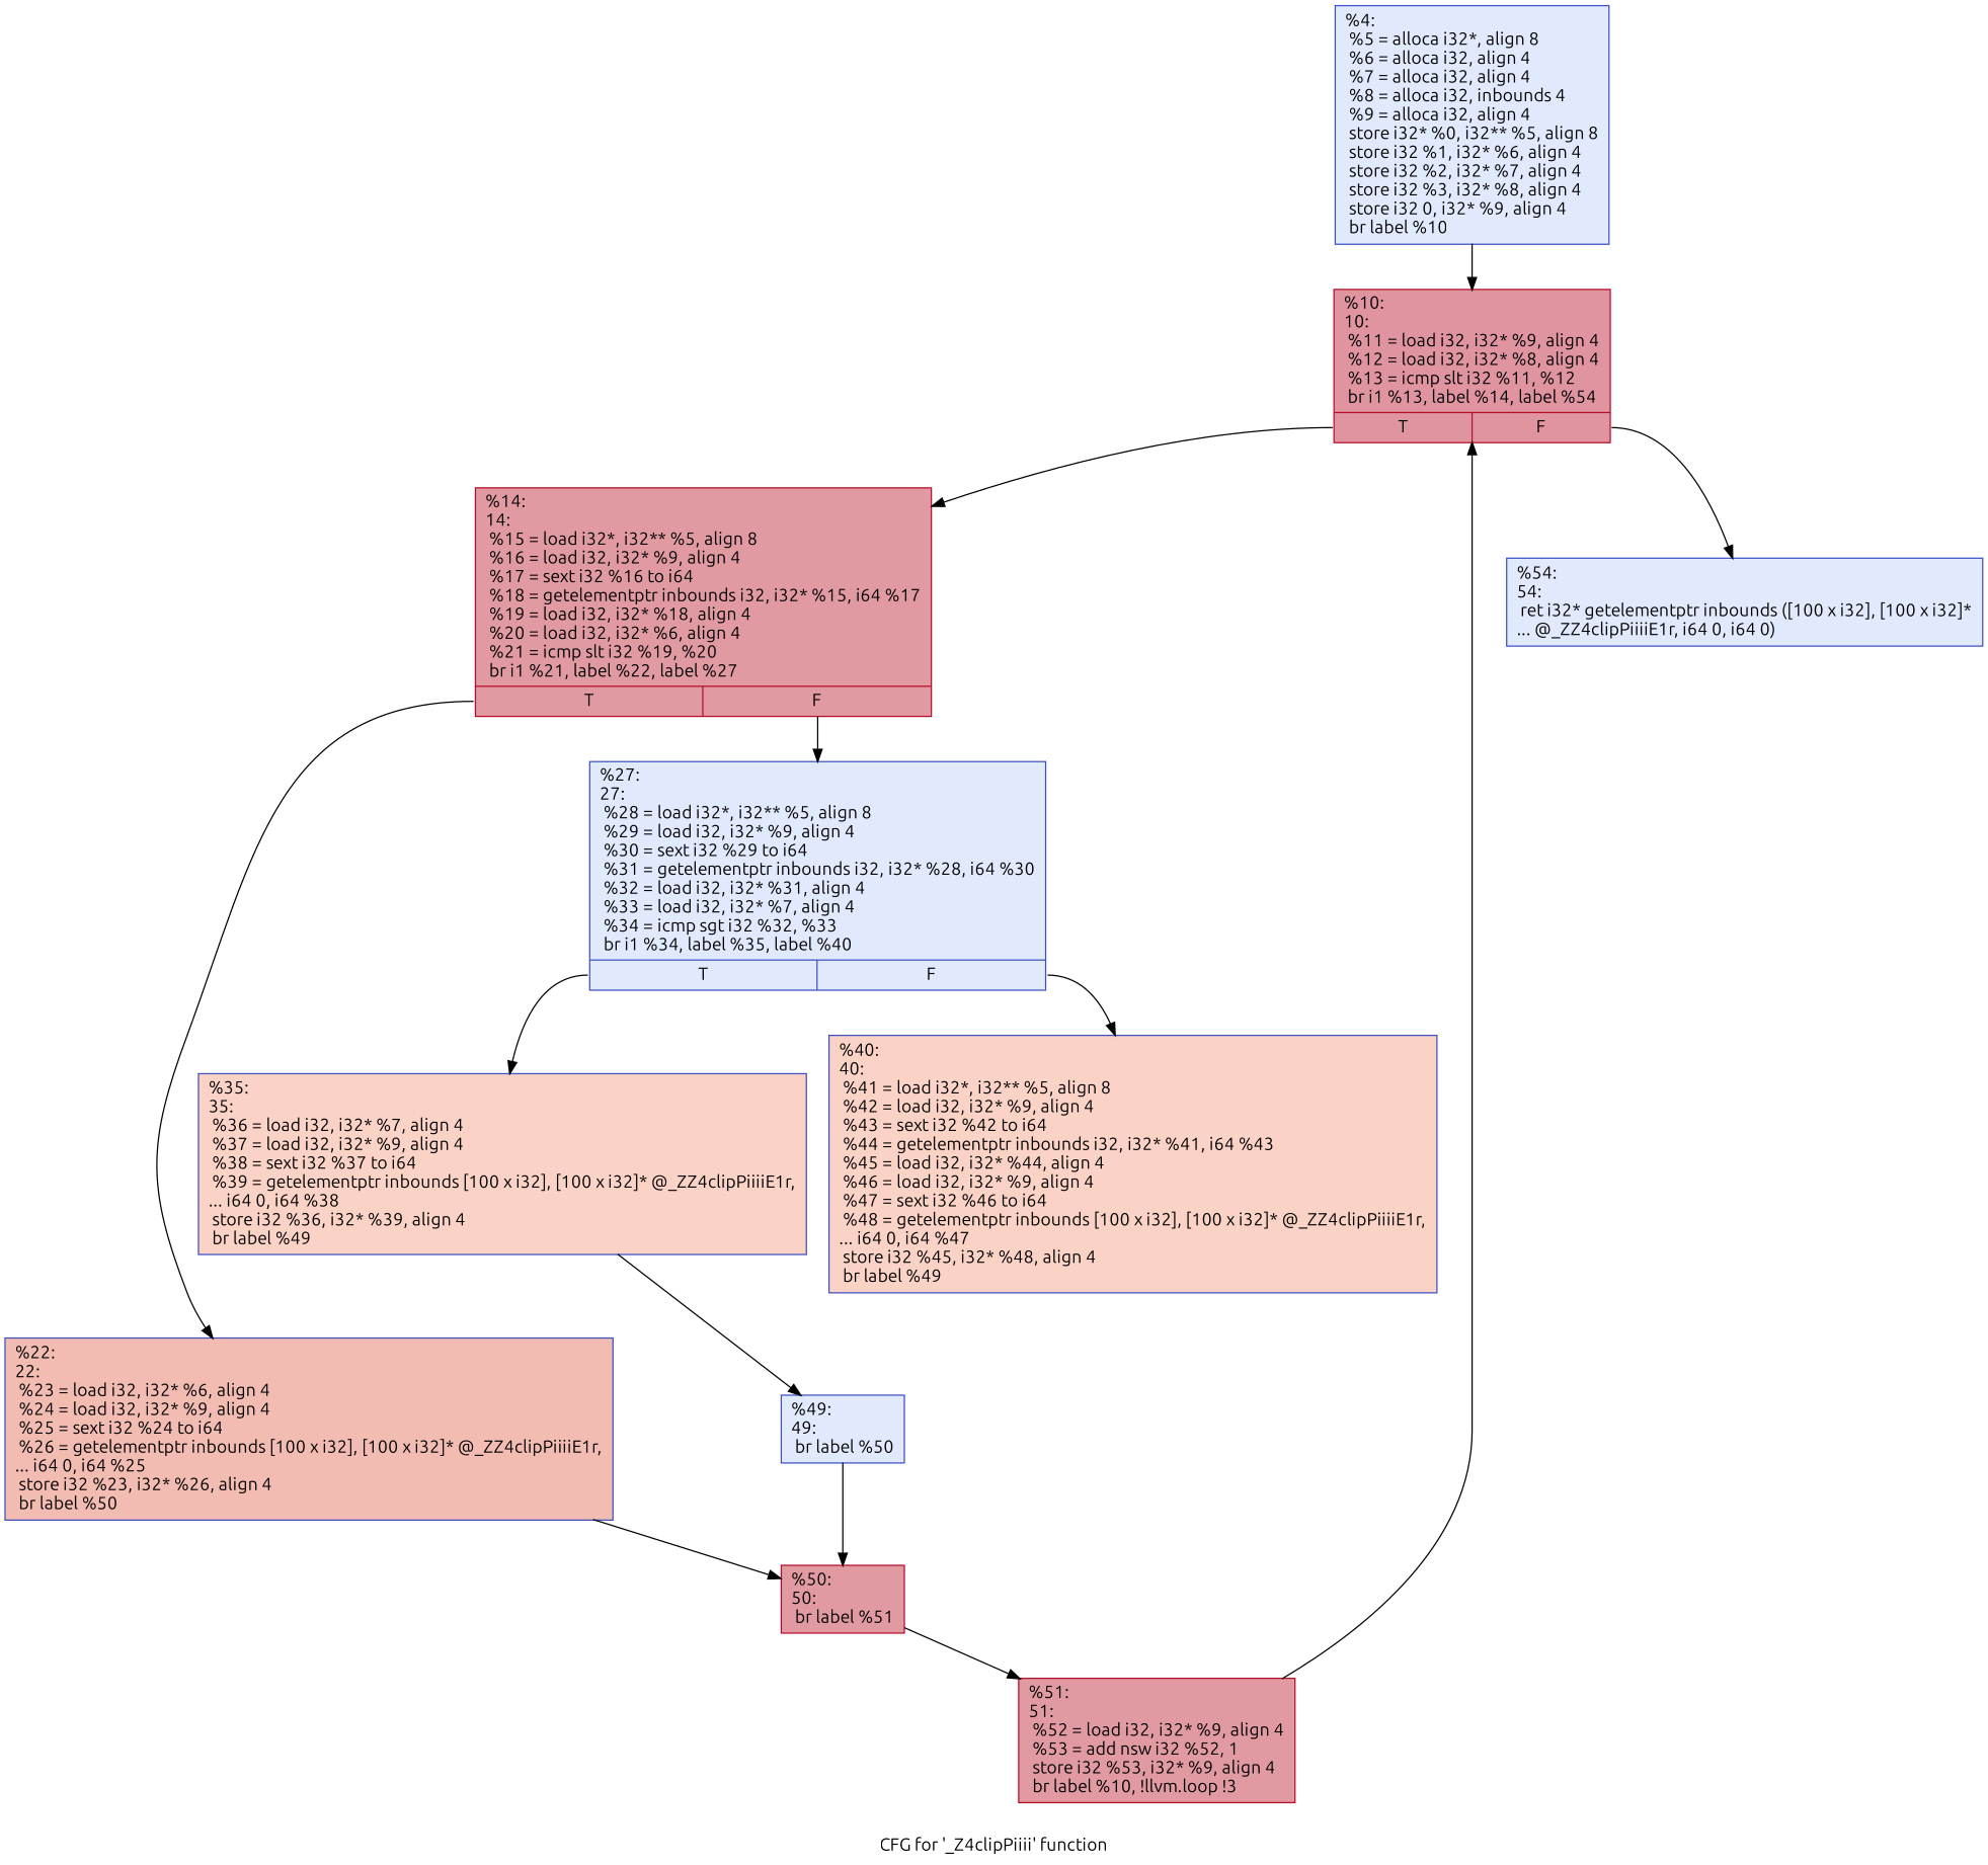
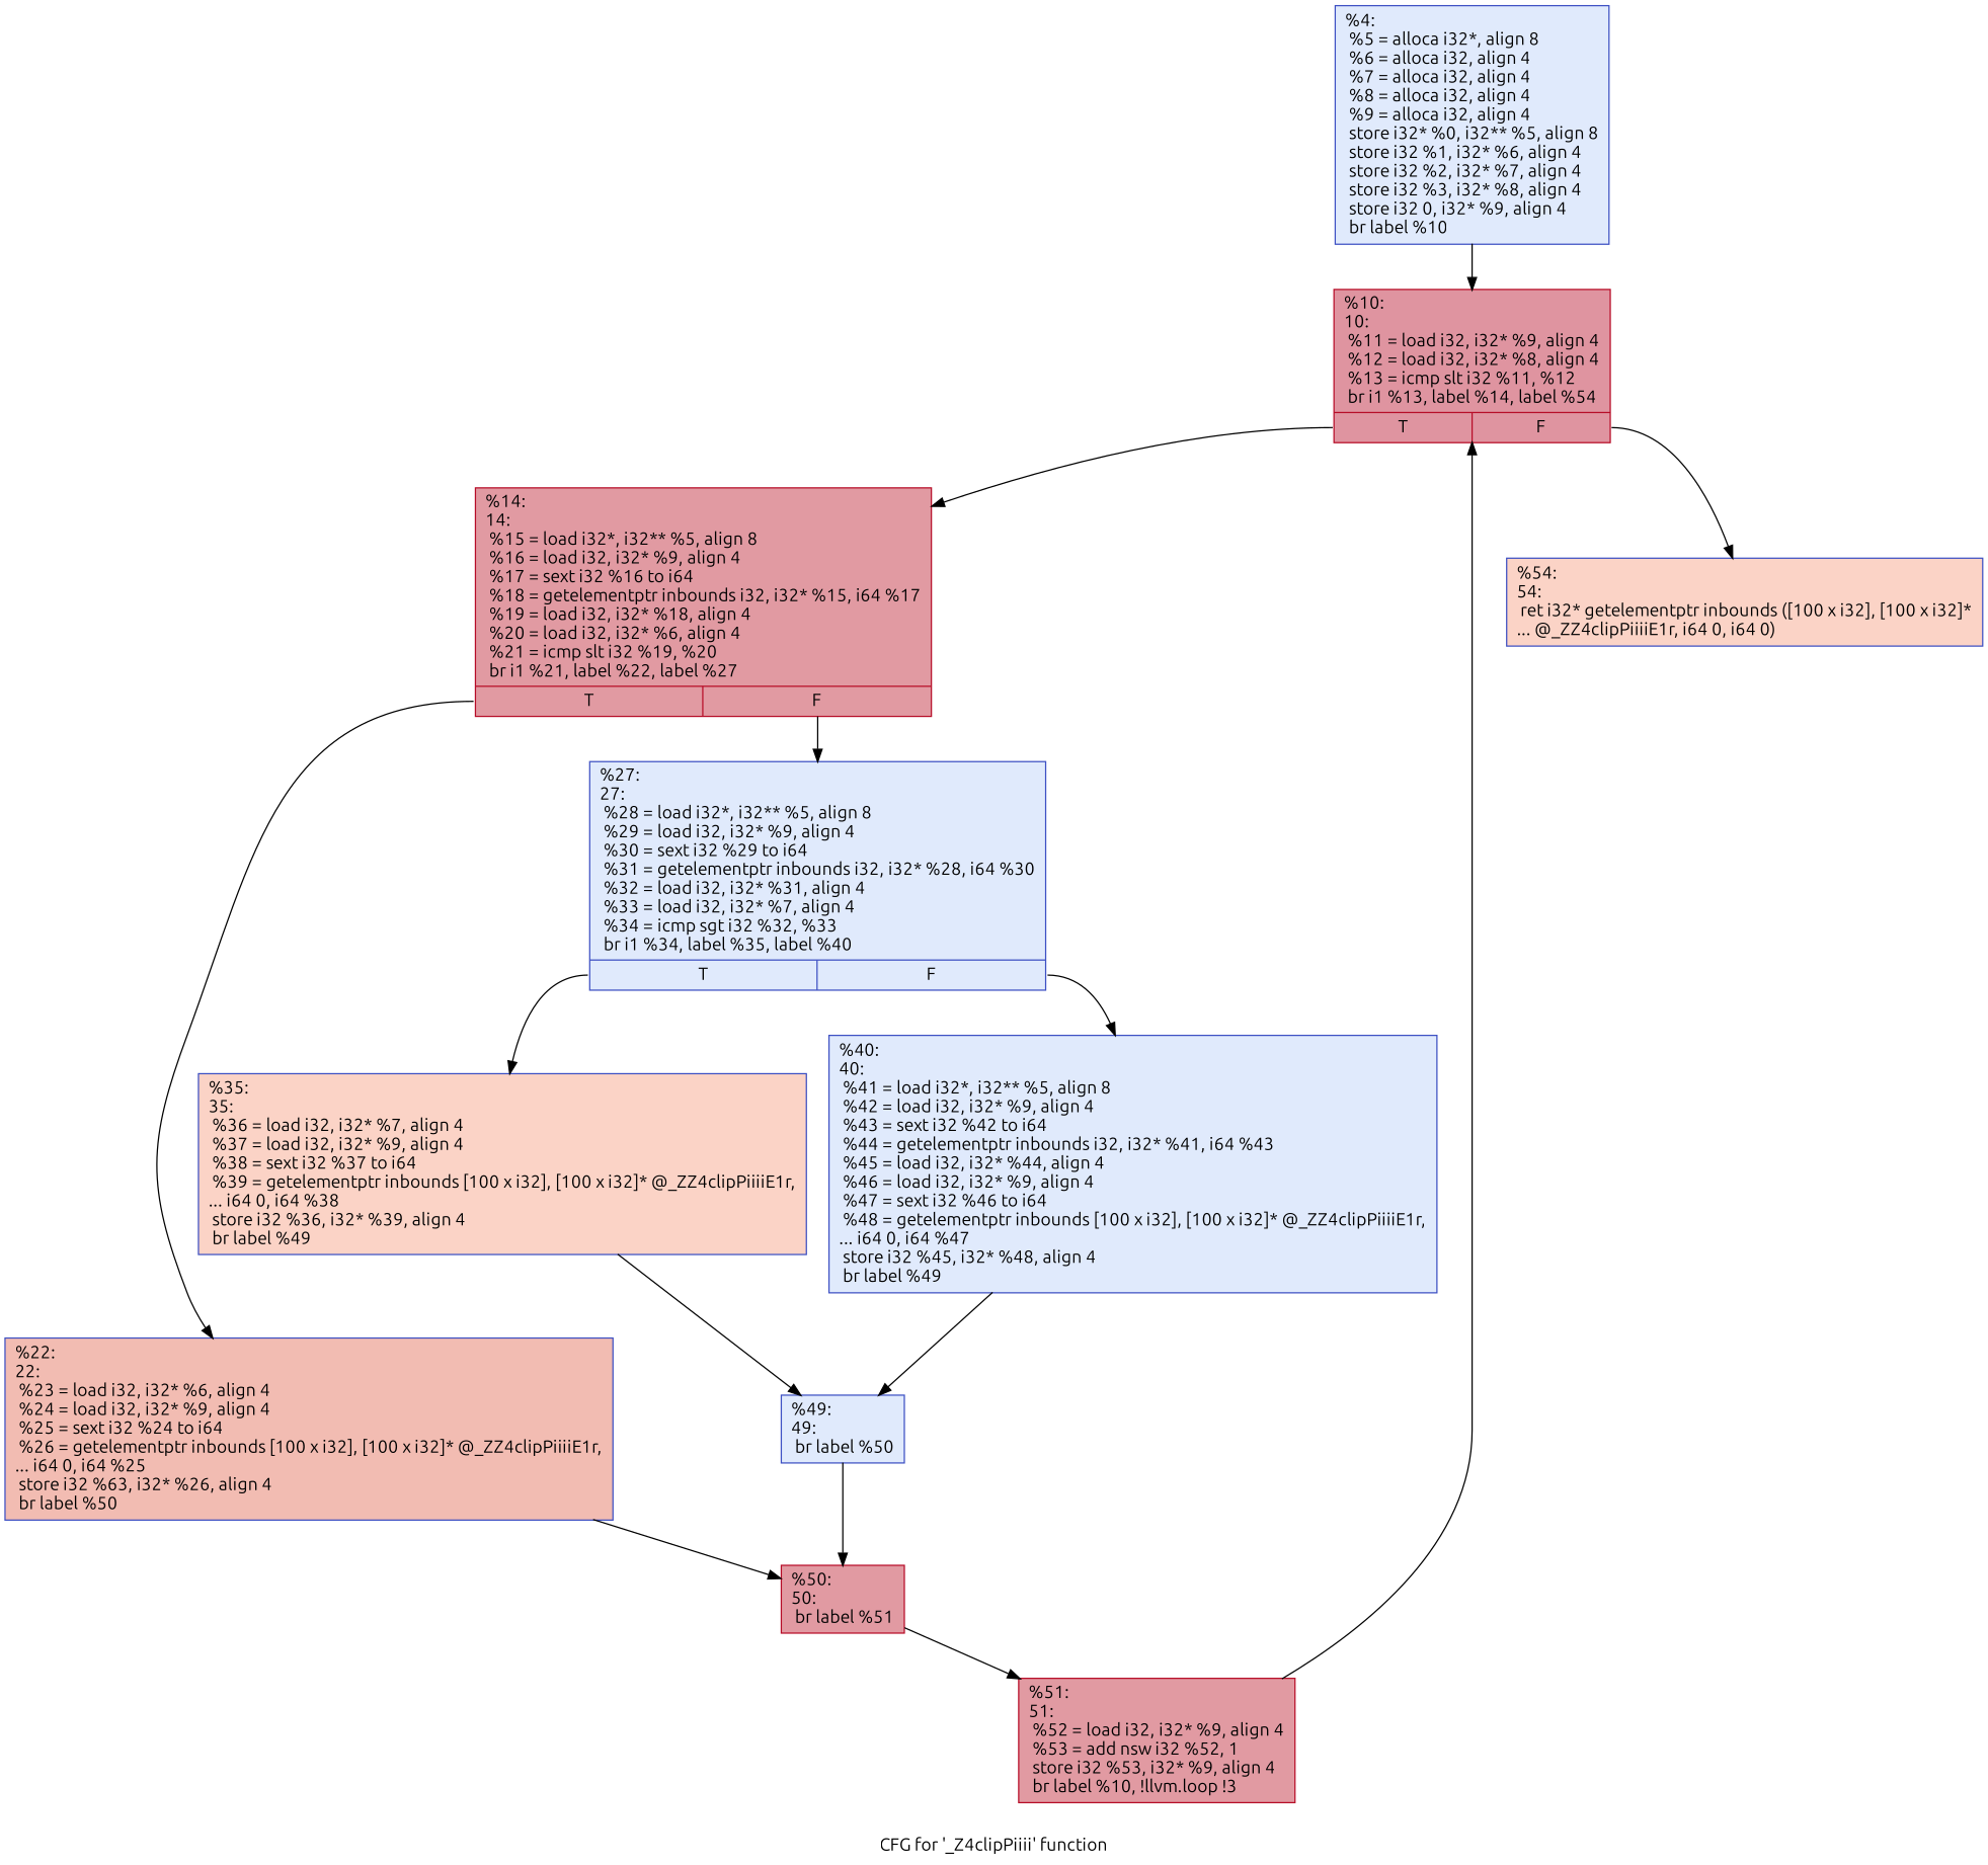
  digraph {
    fontname=Ubuntu
    label="CFG for '_Z4clipPiiii' function"
    node [color="#3d50c3ff" fillcolor="#b9d0f970" fontname=Ubuntu shape=record style=filled]
    edge [fontname=Ubuntu]
-   n1 [label="{%4:\l  %5 = alloca i32*, align 8\l  %6 = alloca i32, align 4\l  %7 = alloca i32, align 4\l  %8 = alloca i32, inbounds 4\l  %9 = alloca i32, align 4\l  store i32* %0, i32** %5, align 8\l  store i32 %1, i32* %6, align 4\l  store i32 %2, i32* %7, align 4\l  store i32 %3, i32* %8, align 4\l  store i32 0, i32* %9, align 4\l  br label %10\l}"]
+   n1 [label="{%4:\l  %5 = alloca i32*, align 8\l  %6 = alloca i32, align 4\l  %7 = alloca i32, align 4\l  %8 = alloca i32, align 4\l  %9 = alloca i32, align 4\l  store i32* %0, i32** %5, align 8\l  store i32 %1, i32* %6, align 4\l  store i32 %2, i32* %7, align 4\l  store i32 %3, i32* %8, align 4\l  store i32 0, i32* %9, align 4\l  br label %10\l}"]
    n2 [color="#b70d28ff" fillcolor="#b70d2870" label="{%10:\l10:                                               \l  %11 = load i32, i32* %9, align 4\l  %12 = load i32, i32* %8, align 4\l  %13 = icmp slt i32 %11, %12\l  br i1 %13, label %14, label %54\l|{<s0>T|<s1>F}}"]
    n3 [color="#b70d28ff" fillcolor="#bb1b2c70" label="{%14:\l14:                                               \l  %15 = load i32*, i32** %5, align 8\l  %16 = load i32, i32* %9, align 4\l  %17 = sext i32 %16 to i64\l  %18 = getelementptr inbounds i32, i32* %15, i64 %17\l  %19 = load i32, i32* %18, align 4\l  %20 = load i32, i32* %6, align 4\l  %21 = icmp slt i32 %19, %20\l  br i1 %21, label %22, label %27\l|{<s0>T|<s1>F}}"]
-   n4 [label="{%54:\l54:                                               \l  ret i32* getelementptr inbounds ([100 x i32], [100 x i32]*\l... @_ZZ4clipPiiiiE1r, i64 0, i64 0)\l}"]
-   n5 [fillcolor="#e1675170" label="{%22:\l22:                                               \l  %23 = load i32, i32* %6, align 4\l  %24 = load i32, i32* %9, align 4\l  %25 = sext i32 %24 to i64\l  %26 = getelementptr inbounds [100 x i32], [100 x i32]* @_ZZ4clipPiiiiE1r,\l... i64 0, i64 %25\l  store i32 %23, i32* %26, align 4\l  br label %50\l}"]
+   n4 [fillcolor="#f59c7d70" label="{%54:\l54:                                               \l  ret i32* getelementptr inbounds ([100 x i32], [100 x i32]*\l... @_ZZ4clipPiiiiE1r, i64 0, i64 0)\l}"]
+   n5 [fillcolor="#e1675170" label="{%22:\l22:                                               \l  %23 = load i32, i32* %6, align 4\l  %24 = load i32, i32* %9, align 4\l  %25 = sext i32 %24 to i64\l  %26 = getelementptr inbounds [100 x i32], [100 x i32]* @_ZZ4clipPiiiiE1r,\l... i64 0, i64 %25\l  store i32 %63, i32* %26, align 4\l  br label %50\l}"]
    n6 [label="{%27:\l27:                                               \l  %28 = load i32*, i32** %5, align 8\l  %29 = load i32, i32* %9, align 4\l  %30 = sext i32 %29 to i64\l  %31 = getelementptr inbounds i32, i32* %28, i64 %30\l  %32 = load i32, i32* %31, align 4\l  %33 = load i32, i32* %7, align 4\l  %34 = icmp sgt i32 %32, %33\l  br i1 %34, label %35, label %40\l|{<s0>T|<s1>F}}"]
    n7 [color="#b70d28ff" fillcolor="#bb1b2c70" label="{%50:\l50:                                               \l  br label %51\l}"]
    n8 [fillcolor="#f59c7d70" label="{%35:\l35:                                               \l  %36 = load i32, i32* %7, align 4\l  %37 = load i32, i32* %9, align 4\l  %38 = sext i32 %37 to i64\l  %39 = getelementptr inbounds [100 x i32], [100 x i32]* @_ZZ4clipPiiiiE1r,\l... i64 0, i64 %38\l  store i32 %36, i32* %39, align 4\l  br label %49\l}"]
-   n9 [fillcolor="#f59c7d70" label="{%40:\l40:                                               \l  %41 = load i32*, i32** %5, align 8\l  %42 = load i32, i32* %9, align 4\l  %43 = sext i32 %42 to i64\l  %44 = getelementptr inbounds i32, i32* %41, i64 %43\l  %45 = load i32, i32* %44, align 4\l  %46 = load i32, i32* %9, align 4\l  %47 = sext i32 %46 to i64\l  %48 = getelementptr inbounds [100 x i32], [100 x i32]* @_ZZ4clipPiiiiE1r,\l... i64 0, i64 %47\l  store i32 %45, i32* %48, align 4\l  br label %49\l}"]
+   n9 [label="{%40:\l40:                                               \l  %41 = load i32*, i32** %5, align 8\l  %42 = load i32, i32* %9, align 4\l  %43 = sext i32 %42 to i64\l  %44 = getelementptr inbounds i32, i32* %41, i64 %43\l  %45 = load i32, i32* %44, align 4\l  %46 = load i32, i32* %9, align 4\l  %47 = sext i32 %46 to i64\l  %48 = getelementptr inbounds [100 x i32], [100 x i32]* @_ZZ4clipPiiiiE1r,\l... i64 0, i64 %47\l  store i32 %45, i32* %48, align 4\l  br label %49\l}"]
    n10 [color="#b70d28ff" fillcolor="#bb1b2c70" label="{%51:\l51:                                               \l  %52 = load i32, i32* %9, align 4\l  %53 = add nsw i32 %52, 1\l  store i32 %53, i32* %9, align 4\l  br label %10, !llvm.loop !3\l}"]
    n11 [label="{%49:\l49:                                               \l  br label %50\l}"]
    n1 -> n2
    n2 -> n3 [tailport=s0]
    n2 -> n4 [tailport=s1]
    n3 -> n5 [tailport=s0]
    n3 -> n6 [tailport=s1]
    n5 -> n7
    n6 -> n8 [tailport=s0]
    n6 -> n9 [tailport=s1]
    n7 -> n10
    n8 -> n11
+   n9 -> n11
    n10 -> n2
    n11 -> n7
  }
